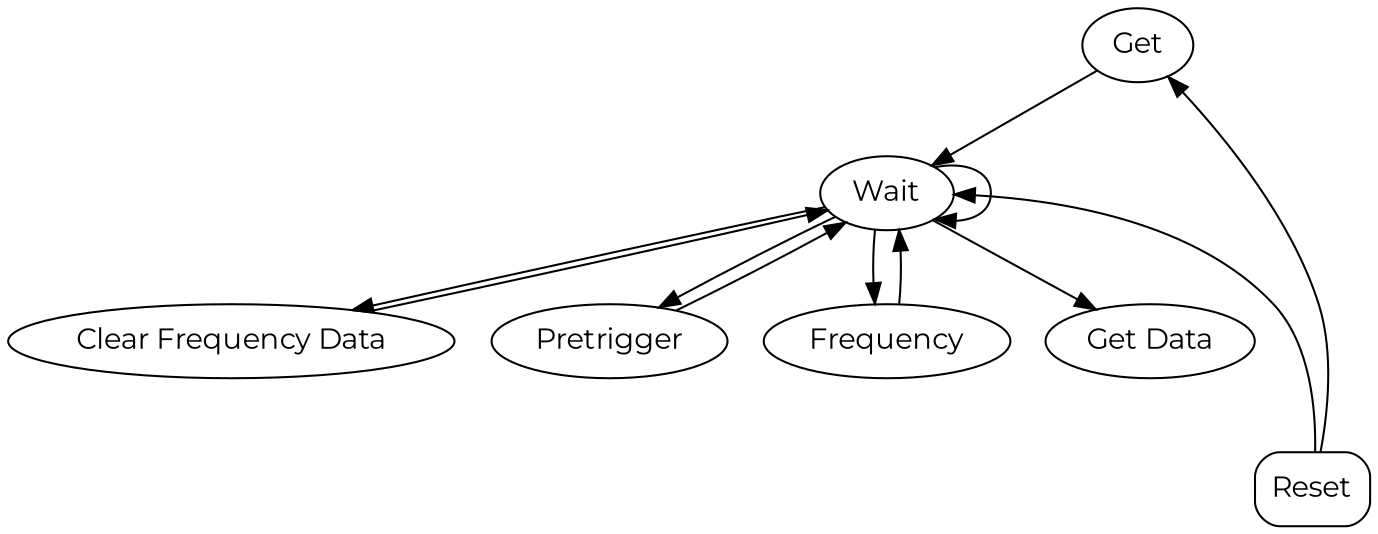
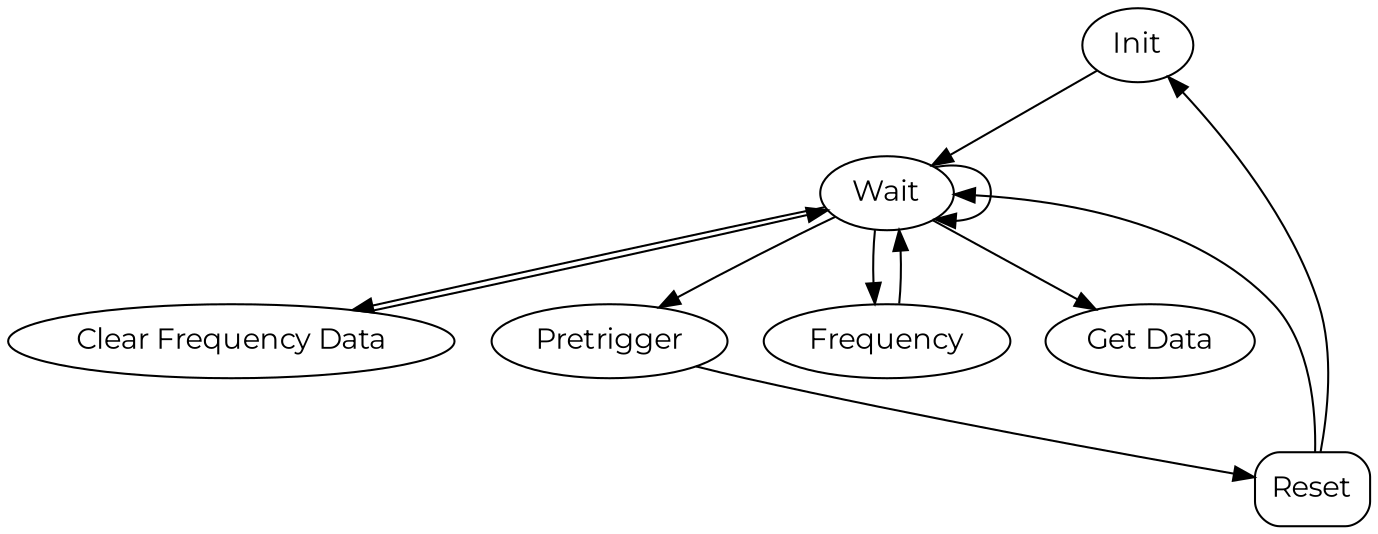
  digraph {
    fontname=Montserrat
    node [fontname=Montserrat]
    edge [fontname=Montserrat]
-   n1 [label=Get]
+   n1 [label=Init]
    n2 [label=Wait]
    n3 [label="Clear Frequency Data"]
    n4 [label=Pretrigger]
    n5 [label=Frequency]
    n6 [label="Get Data"]
    n7 [label=Reset shape=box style=rounded]
    subgraph sub_1 {
      label="State Machine"
      n1
      n2
      n3
      n4
      n5
      n6
      n7
    }
    n1 -> n2
    n2 -> n2
    n2 -> n3
    n2 -> n4
    n2 -> n5
    n2 -> n6
    n3 -> n2
-   n4 -> n2
+   n4 -> n7
    n5 -> n2
    n7 -> n1
    n7 -> n2
  }
